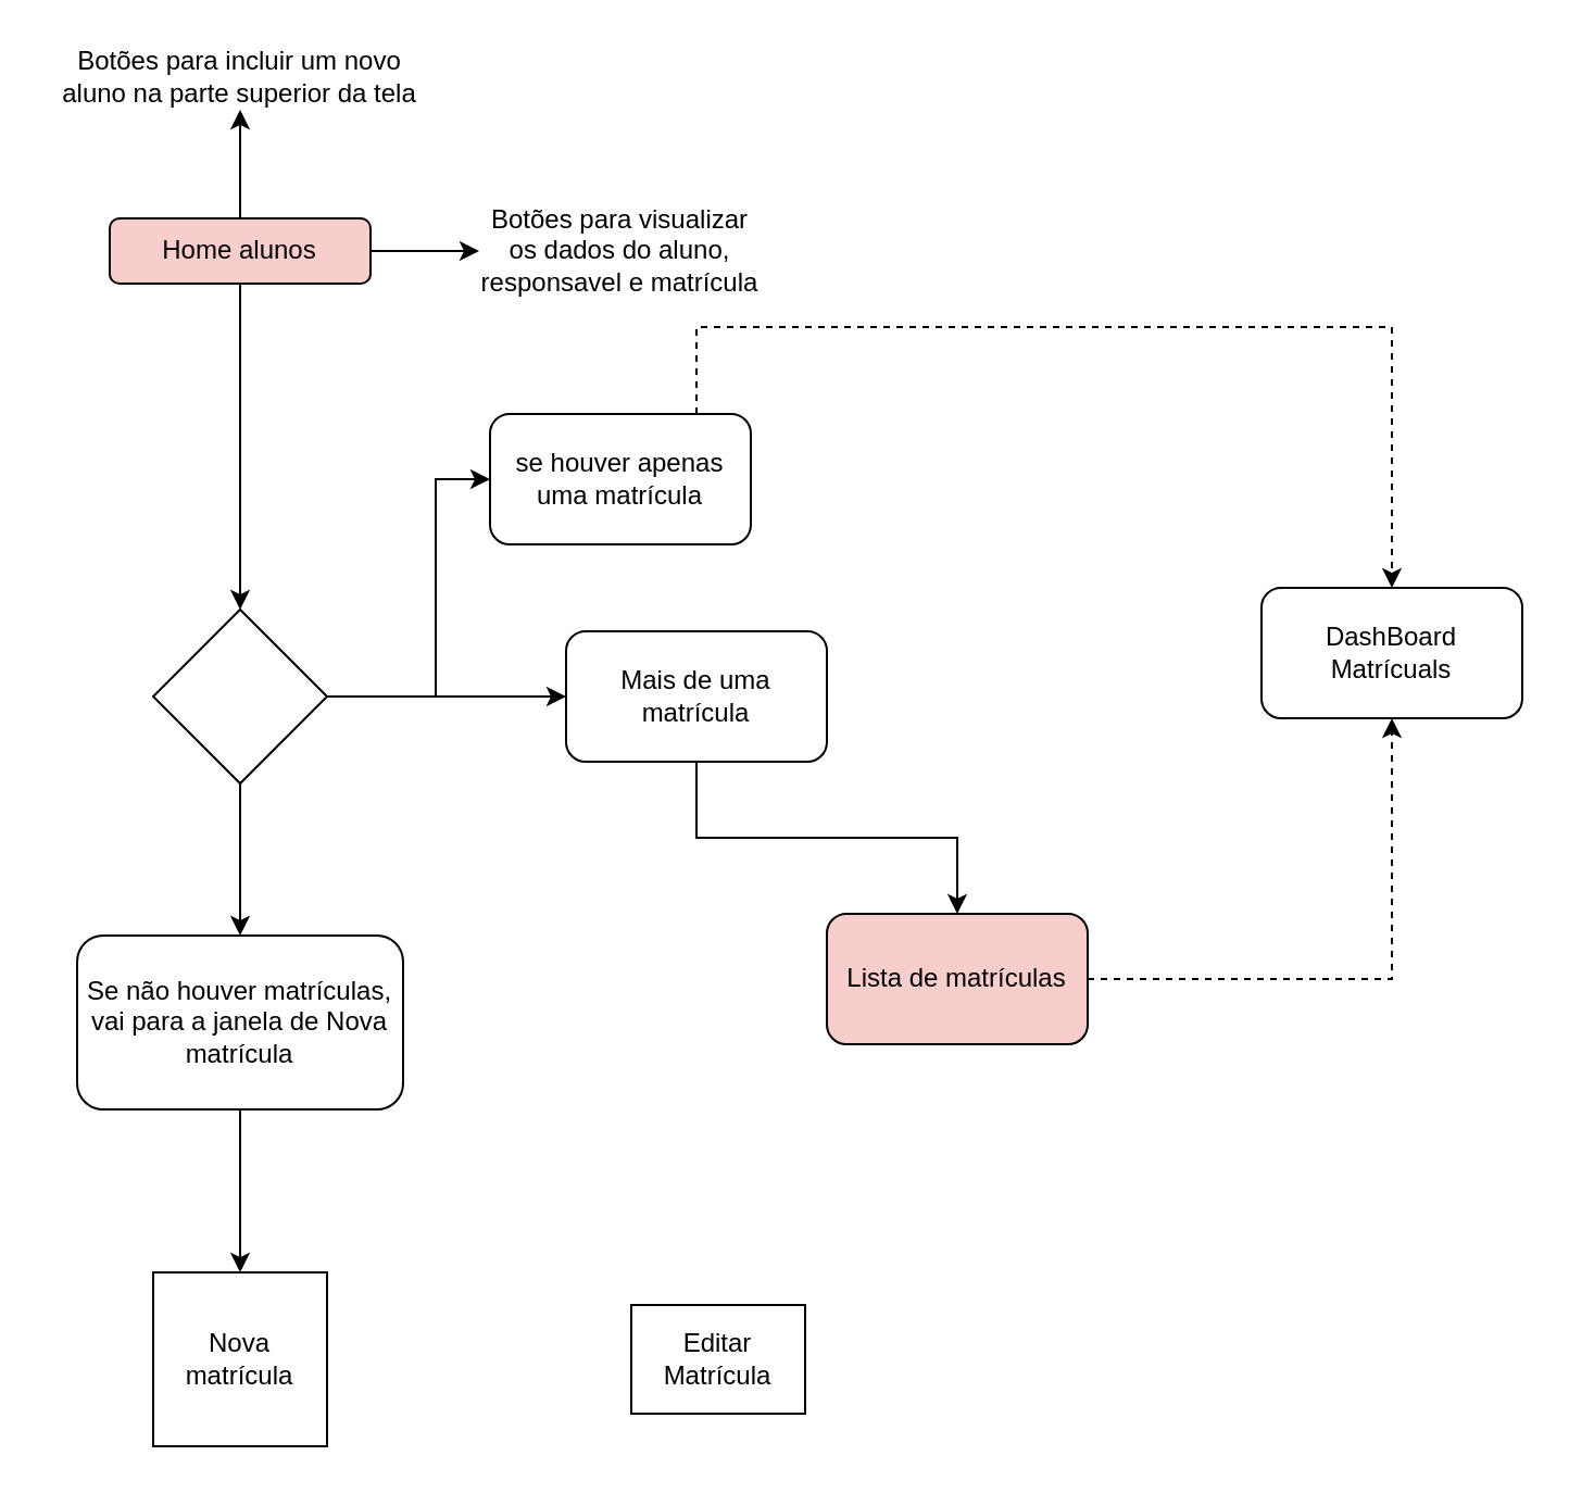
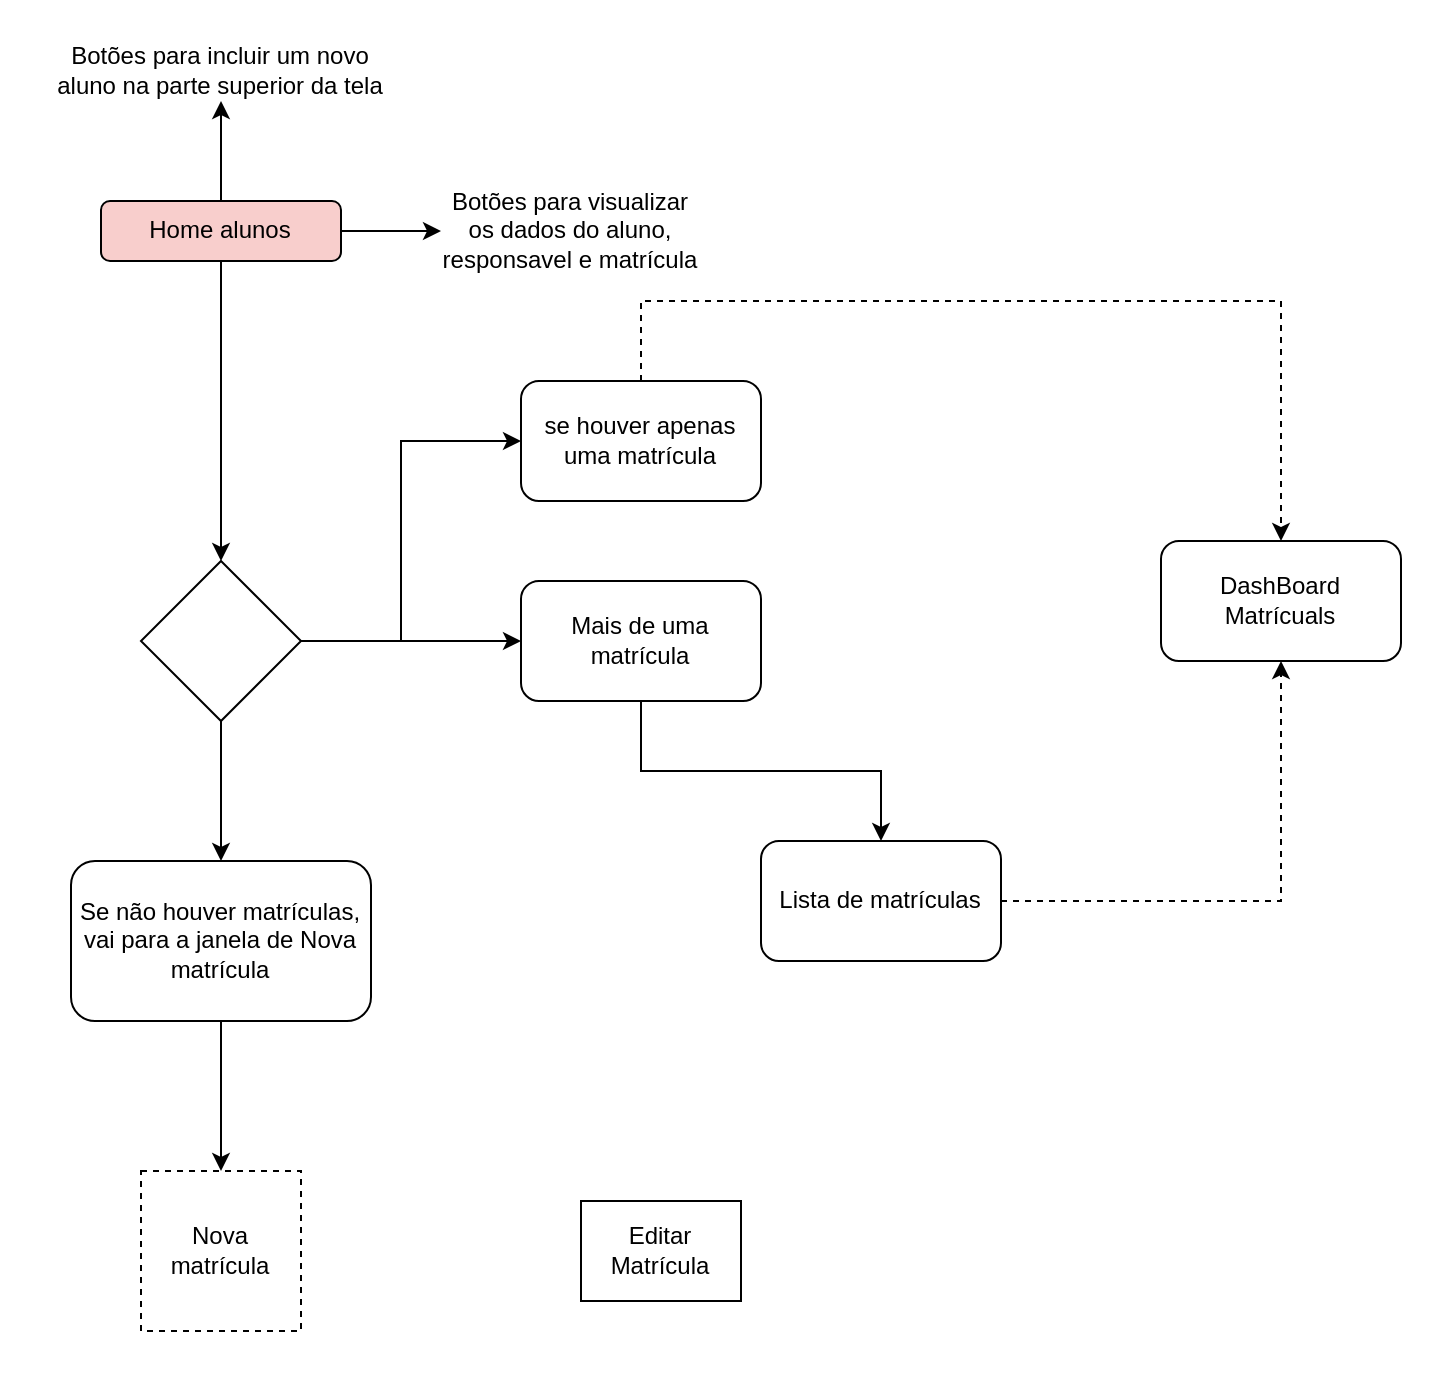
  <mxCell id="0" />
  <mxCell id="1" parent="0" />
  <mxCell id="2" style="edgeStyle=orthogonalEdgeStyle;rounded=0;orthogonalLoop=1;jettySize=auto;html=1;" parent="1" source="5" target="6" edge="1"><mxGeometry relative="1" as="geometry" /></mxCell>
  <mxCell id="3" style="edgeStyle=orthogonalEdgeStyle;rounded=0;orthogonalLoop=1;jettySize=auto;html=1;" parent="1" source="5" target="7" edge="1"><mxGeometry relative="1" as="geometry" /></mxCell>
  <mxCell id="4" style="edgeStyle=orthogonalEdgeStyle;rounded=0;orthogonalLoop=1;jettySize=auto;html=1;" edge="1" parent="1" source="5" target="11"><mxGeometry relative="1" as="geometry" /></mxCell>
  <mxCell id="5" value="Home alunos" style="rounded=1;whiteSpace=wrap;html=1;fillColor=#f8cecc;" parent="1" vertex="1"><mxGeometry x="50" y="100" width="120" height="30" as="geometry" /></mxCell>
  <mxCell id="6" value="Botões para visualizar os dados do aluno, responsavel e matrícula" style="text;html=1;strokeColor=none;fillColor=none;align=center;verticalAlign=middle;whiteSpace=wrap;rounded=0;" parent="1" vertex="1"><mxGeometry x="220" y="85" width="130" height="60" as="geometry" /></mxCell>
  <mxCell id="7" value="Botões para incluir um novo aluno na parte superior da tela" style="text;html=1;strokeColor=none;fillColor=none;align=center;verticalAlign=middle;whiteSpace=wrap;rounded=0;" parent="1" vertex="1"><mxGeometry x="20" y="20" width="180" height="30" as="geometry" /></mxCell>
  <mxCell id="8" style="edgeStyle=orthogonalEdgeStyle;rounded=0;orthogonalLoop=1;jettySize=auto;html=1;" edge="1" parent="1" source="11" target="13"><mxGeometry relative="1" as="geometry" /></mxCell>
  <mxCell id="9" style="edgeStyle=orthogonalEdgeStyle;rounded=0;orthogonalLoop=1;jettySize=auto;html=1;exitX=1;exitY=0.5;exitDx=0;exitDy=0;" edge="1" parent="1" source="11" target="18"><mxGeometry relative="1" as="geometry"><Array as="points"><mxPoint x="200" y="320" /><mxPoint x="200" y="220" /></Array></mxGeometry></mxCell>
  <mxCell id="10" style="edgeStyle=orthogonalEdgeStyle;rounded=0;orthogonalLoop=1;jettySize=auto;html=1;" edge="1" parent="1" source="11" target="20"><mxGeometry relative="1" as="geometry" /></mxCell>
  <mxCell id="11" value="" style="rhombus;whiteSpace=wrap;html=1;" vertex="1" parent="1"><mxGeometry x="70" y="280" width="80" height="80" as="geometry" /></mxCell>
  <mxCell id="12" style="edgeStyle=orthogonalEdgeStyle;rounded=0;orthogonalLoop=1;jettySize=auto;html=1;" edge="1" parent="1" source="13" target="14"><mxGeometry relative="1" as="geometry" /></mxCell>
  <mxCell id="13" value="Se não houver matrículas, vai para a janela de Nova matrícula" style="rounded=1;whiteSpace=wrap;html=1;" vertex="1" parent="1"><mxGeometry x="35" y="430" width="150" height="80" as="geometry" /></mxCell>
- <mxCell id="14" value="Nova matrícula" style="whiteSpace=wrap;html=1;aspect=fixed;" vertex="1" parent="1"><mxGeometry x="70" y="585" width="80" height="80" as="geometry" /></mxCell>
+ <mxCell id="14" value="Nova matrícula" style="whiteSpace=wrap;html=1;aspect=fixed;dashed=1;" vertex="1" parent="1"><mxGeometry x="70" y="585" width="80" height="80" as="geometry" /></mxCell>
  <mxCell id="15" value="Editar Matrícula" style="whiteSpace=wrap;html=1;aspect=fixed;" vertex="1" parent="1"><mxGeometry x="290" y="600" width="80" height="50" as="geometry" /></mxCell>
  <mxCell id="16" value="DashBoard Matrícuals" style="rounded=1;whiteSpace=wrap;html=1;" vertex="1" parent="1"><mxGeometry x="580" y="270" width="120" height="60" as="geometry" /></mxCell>
  <mxCell id="17" style="edgeStyle=orthogonalEdgeStyle;rounded=0;orthogonalLoop=1;jettySize=auto;html=1;dashed=1;" edge="1" parent="1" source="18" target="16"><mxGeometry relative="1" as="geometry"><Array as="points"><mxPoint x="320" y="150" /></Array></mxGeometry></mxCell>
- <mxCell id="18" value="se houver apenas uma matrícula" style="rounded=1;whiteSpace=wrap;html=1;" vertex="1" parent="1"><mxGeometry x="225" y="190" width="120" height="60" as="geometry" /></mxCell>
+ <mxCell id="18" value="se houver apenas uma matrícula" style="rounded=1;whiteSpace=wrap;html=1;" vertex="1" parent="1"><mxGeometry x="260" y="190" width="120" height="60" as="geometry" /></mxCell>
  <mxCell id="19" style="edgeStyle=orthogonalEdgeStyle;rounded=0;orthogonalLoop=1;jettySize=auto;html=1;" edge="1" parent="1" source="20" target="22"><mxGeometry relative="1" as="geometry" /></mxCell>
  <mxCell id="20" value="Mais de uma matrícula" style="rounded=1;whiteSpace=wrap;html=1;" vertex="1" parent="1"><mxGeometry x="260" y="290" width="120" height="60" as="geometry" /></mxCell>
  <mxCell id="21" style="edgeStyle=orthogonalEdgeStyle;rounded=0;orthogonalLoop=1;jettySize=auto;html=1;dashed=1;" edge="1" parent="1" source="22" target="16"><mxGeometry relative="1" as="geometry" /></mxCell>
- <mxCell id="22" value="Lista de matrículas" style="rounded=1;whiteSpace=wrap;html=1;fillColor=#f8cecc;" vertex="1" parent="1"><mxGeometry x="380" y="420" width="120" height="60" as="geometry" /></mxCell>
+ <mxCell id="22" value="Lista de matrículas" style="rounded=1;whiteSpace=wrap;html=1;" vertex="1" parent="1"><mxGeometry x="380" y="420" width="120" height="60" as="geometry" /></mxCell>
